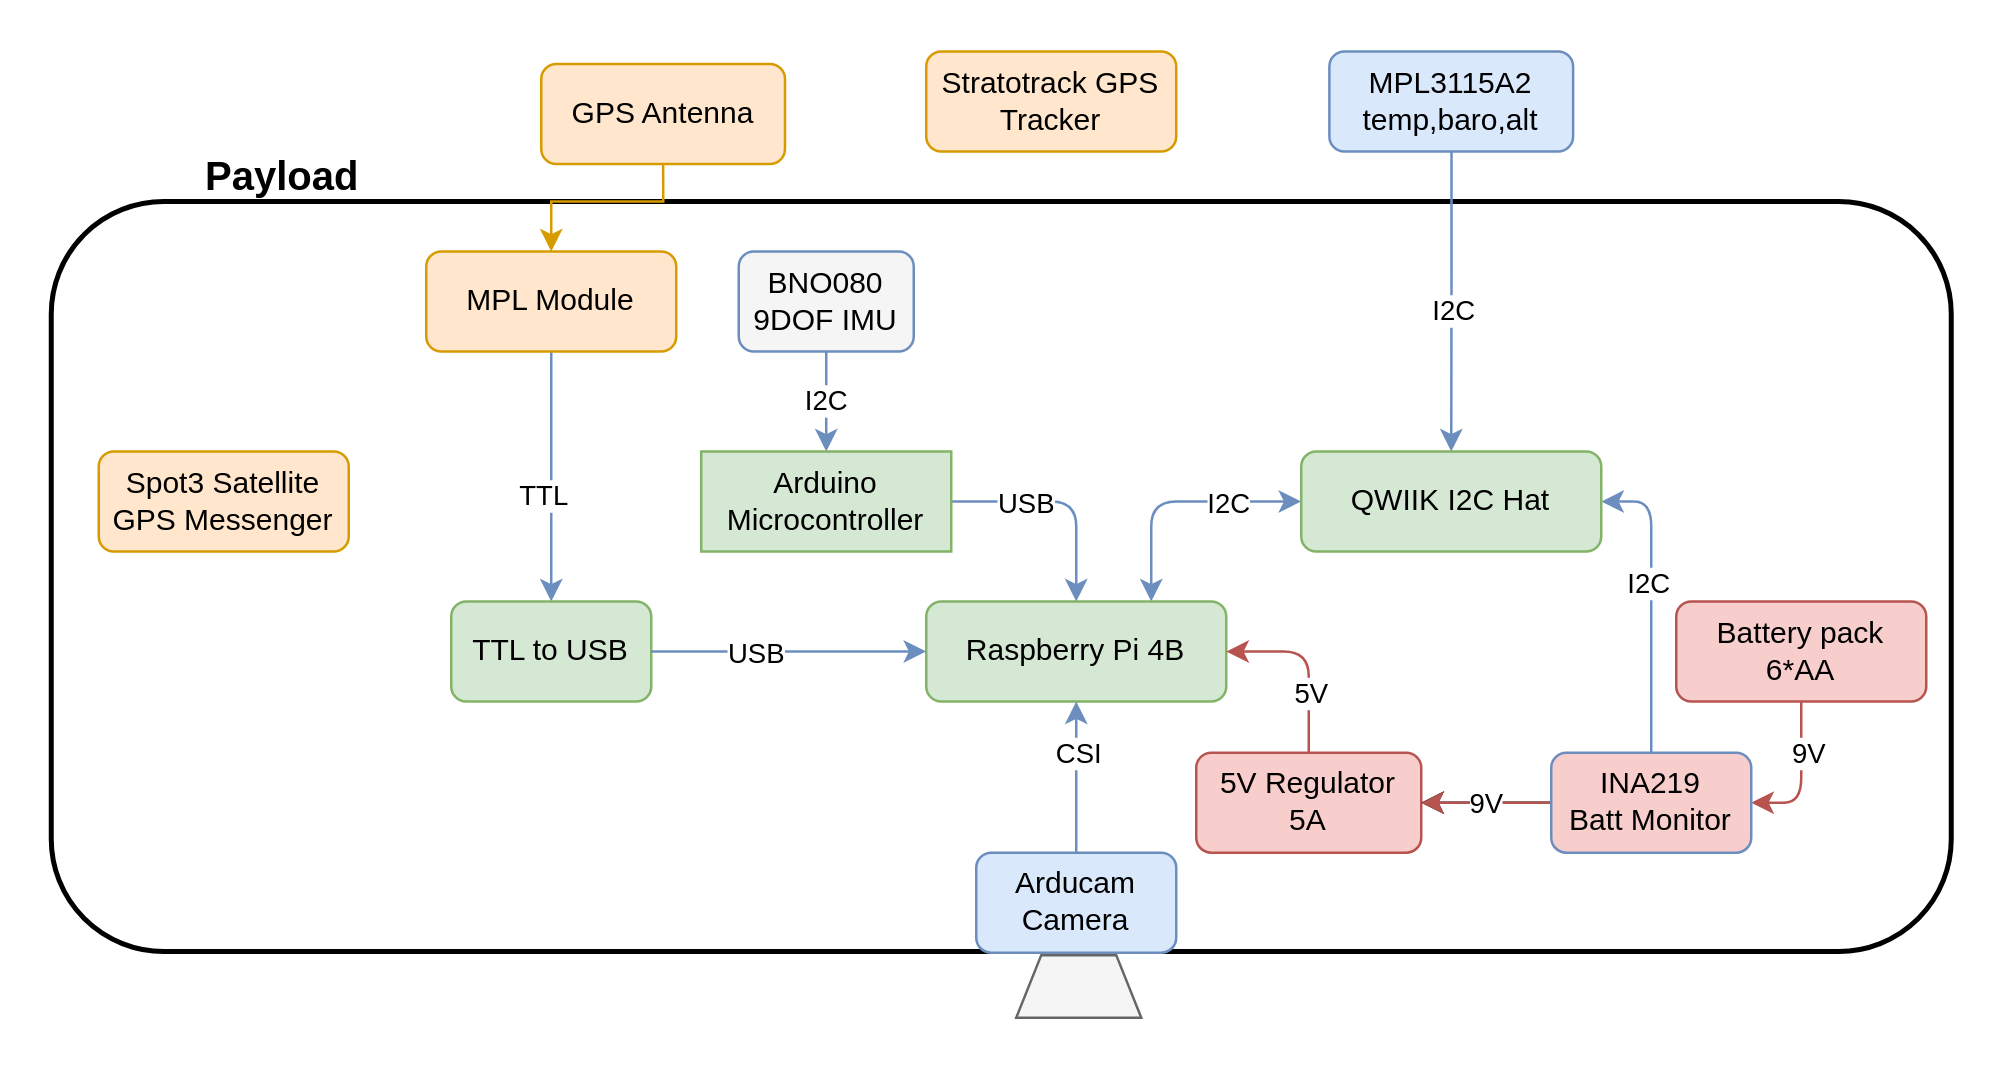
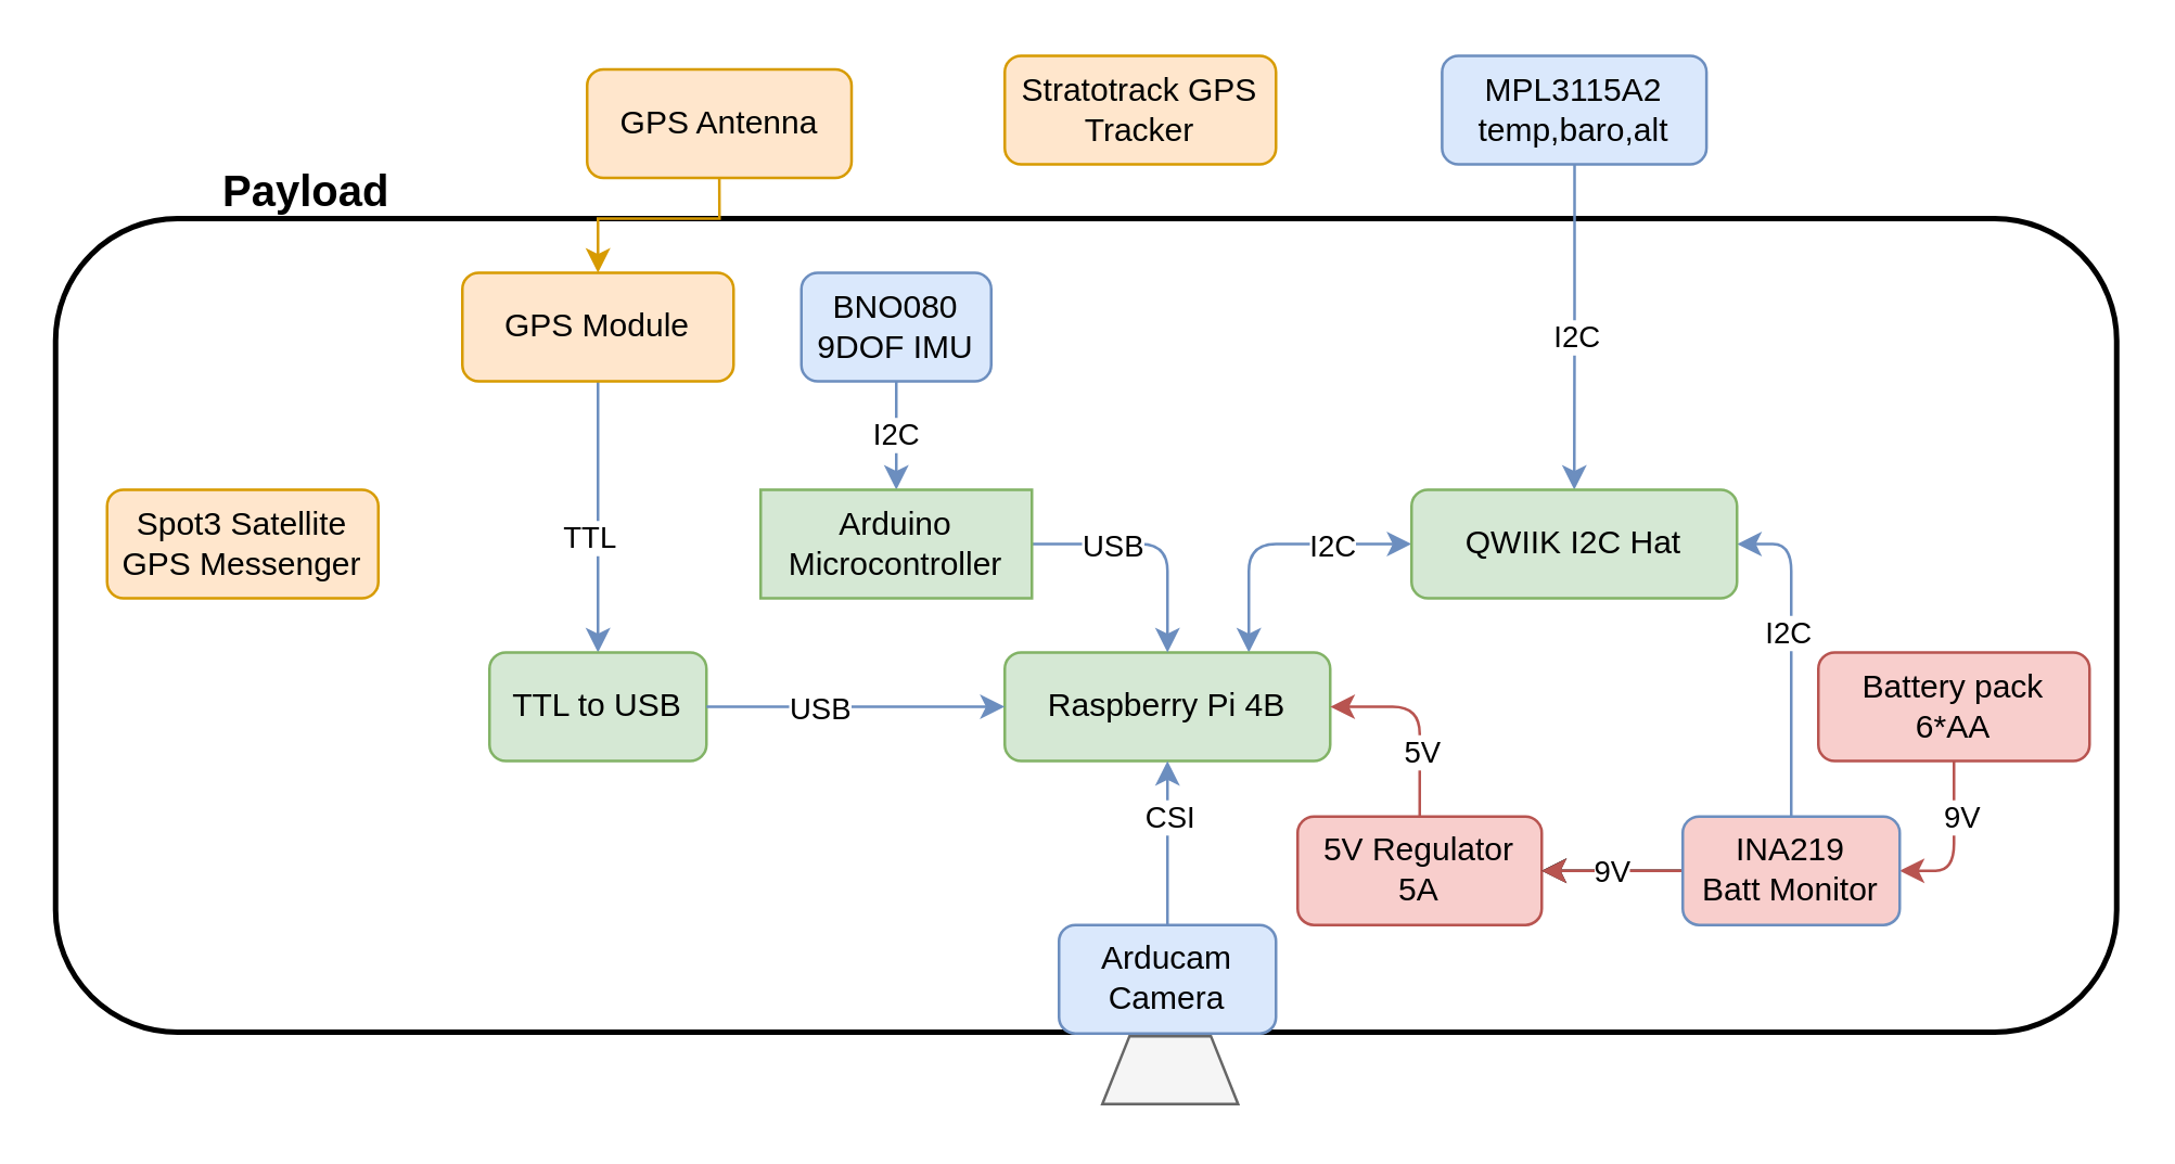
  <mxCell id="0" />
  <mxCell id="1" parent="0" />
  <mxCell id="2" value="" style="rounded=1;whiteSpace=wrap;html=1;fillColor=none;strokeWidth=2;" parent="1" vertex="1"><mxGeometry x="20" y="80" width="760" height="300" as="geometry" /></mxCell>
  <mxCell id="3" style="edgeStyle=orthogonalEdgeStyle;rounded=1;orthogonalLoop=1;jettySize=auto;html=1;startArrow=classic;startFill=1;fontColor=#000000;fillColor=#dae8fc;strokeColor=#6c8ebf;exitX=0.75;exitY=0;exitDx=0;exitDy=0;" parent="1" source="7" edge="1"><mxGeometry relative="1" as="geometry"><mxPoint x="520" y="200" as="targetPoint" /><Array as="points"><mxPoint x="460" y="200" /></Array></mxGeometry></mxCell>
  <mxCell id="4" value="I2C" style="edgeLabel;html=1;align=center;verticalAlign=middle;resizable=0;points=[];" parent="3" vertex="1" connectable="0"><mxGeometry x="0.157" relative="1" as="geometry"><mxPoint x="12.07" as="offset" /></mxGeometry></mxCell>
  <mxCell id="5" style="edgeStyle=orthogonalEdgeStyle;rounded=0;orthogonalLoop=1;jettySize=auto;html=1;exitX=0.5;exitY=0;exitDx=0;exitDy=0;entryX=0.5;entryY=1;entryDx=0;entryDy=0;startArrow=classic;startFill=1;endArrow=none;endFill=0;fillColor=#dae8fc;strokeColor=#6c8ebf;" parent="1" source="34" target="32" edge="1"><mxGeometry relative="1" as="geometry" /></mxCell>
  <mxCell id="6" value="TTL" style="edgeLabel;html=1;align=center;verticalAlign=middle;resizable=0;points=[];" parent="5" vertex="1" connectable="0"><mxGeometry x="-0.132" relative="1" as="geometry"><mxPoint x="-3.1" as="offset" /></mxGeometry></mxCell>
  <mxCell id="7" value="Raspberry Pi 4B" style="rounded=1;whiteSpace=wrap;html=1;fillColor=#d5e8d4;strokeColor=#82b366;" parent="1" vertex="1"><mxGeometry x="370" y="240" width="120" height="40" as="geometry" /></mxCell>
  <mxCell id="8" style="edgeStyle=orthogonalEdgeStyle;rounded=0;orthogonalLoop=1;jettySize=auto;html=1;startArrow=none;startFill=0;fontColor=#EA6B66;fillColor=#dae8fc;strokeColor=#6c8ebf;entryX=0.5;entryY=1;entryDx=0;entryDy=0;exitX=0.5;exitY=0;exitDx=0;exitDy=0;" parent="1" source="10" target="7" edge="1"><mxGeometry relative="1" as="geometry"><mxPoint x="200" y="280" as="targetPoint" /><Array as="points"><mxPoint x="430" y="280" /></Array></mxGeometry></mxCell>
  <mxCell id="9" value="CSI" style="edgeLabel;html=1;align=center;verticalAlign=middle;resizable=0;points=[];fontColor=#000000;" parent="8" vertex="1" connectable="0"><mxGeometry x="-0.329" relative="1" as="geometry"><mxPoint y="-20" as="offset" /></mxGeometry></mxCell>
  <mxCell id="10" value="Arducam&lt;br&gt;Camera" style="rounded=1;whiteSpace=wrap;html=1;fillColor=#dae8fc;strokeColor=#6c8ebf;" parent="1" vertex="1"><mxGeometry x="390" y="340.46" width="80" height="40" as="geometry" /></mxCell>
  <mxCell id="11" value="I2C" style="edgeStyle=orthogonalEdgeStyle;rounded=1;orthogonalLoop=1;jettySize=auto;html=1;entryX=0.5;entryY=0;entryDx=0;entryDy=0;startArrow=none;startFill=0;endArrow=classic;endFill=1;fillColor=#dae8fc;strokeColor=#6c8ebf;" edge="1" parent="1" source="12" target="21"><mxGeometry relative="1" as="geometry" /></mxCell>
- <mxCell id="12" value="BNO080 9DOF IMU" style="rounded=1;whiteSpace=wrap;html=1;fillColor=#f5f5f5;strokeColor=#6c8ebf;" parent="1" vertex="1"><mxGeometry x="295" y="100" width="70" height="40" as="geometry" /></mxCell>
+ <mxCell id="12" value="BNO080 9DOF IMU" style="rounded=1;whiteSpace=wrap;html=1;fillColor=#dae8fc;strokeColor=#6c8ebf;" parent="1" vertex="1"><mxGeometry x="295" y="100" width="70" height="40" as="geometry" /></mxCell>
  <mxCell id="13" style="edgeStyle=orthogonalEdgeStyle;rounded=1;orthogonalLoop=1;jettySize=auto;html=1;startArrow=none;startFill=0;fontColor=#000000;fillColor=#dae8fc;strokeColor=#6c8ebf;" parent="1" source="15" edge="1"><mxGeometry relative="1" as="geometry"><mxPoint x="580" y="180" as="targetPoint" /></mxGeometry></mxCell>
  <mxCell id="14" value="I2C" style="edgeLabel;html=1;align=center;verticalAlign=middle;resizable=0;points=[];fontColor=#000000;" parent="13" vertex="1" connectable="0"><mxGeometry x="-0.111" y="-3" relative="1" as="geometry"><mxPoint x="2.99" y="9.21" as="offset" /></mxGeometry></mxCell>
  <mxCell id="15" value="MPL3115A2 temp,baro,alt" style="rounded=1;whiteSpace=wrap;html=1;fillColor=#dae8fc;strokeColor=#6c8ebf;" parent="1" vertex="1"><mxGeometry x="531.25" y="20" width="97.5" height="40" as="geometry" /></mxCell>
  <mxCell id="16" style="edgeStyle=orthogonalEdgeStyle;rounded=1;orthogonalLoop=1;jettySize=auto;html=1;exitX=0.5;exitY=1;exitDx=0;exitDy=0;entryX=1;entryY=0.5;entryDx=0;entryDy=0;fillColor=#f8cecc;strokeColor=#b85450;" edge="1" parent="1" source="18" target="40"><mxGeometry relative="1" as="geometry" /></mxCell>
  <mxCell id="17" value="9V" style="edgeLabel;html=1;align=center;verticalAlign=middle;resizable=0;points=[];" vertex="1" connectable="0" parent="16"><mxGeometry x="-0.354" y="2" relative="1" as="geometry"><mxPoint as="offset" /></mxGeometry></mxCell>
  <mxCell id="18" value="Battery pack&lt;br&gt;6*AA" style="rounded=1;whiteSpace=wrap;html=1;fillColor=#f8cecc;strokeColor=#b85450;" parent="1" vertex="1"><mxGeometry x="670" y="240" width="100" height="40" as="geometry" /></mxCell>
  <mxCell id="19" style="edgeStyle=orthogonalEdgeStyle;rounded=1;orthogonalLoop=1;jettySize=auto;html=1;entryX=0.5;entryY=0;entryDx=0;entryDy=0;startArrow=none;startFill=0;endArrow=classic;endFill=1;exitX=1;exitY=0.5;exitDx=0;exitDy=0;fillColor=#dae8fc;strokeColor=#6c8ebf;" edge="1" parent="1" source="21" target="7"><mxGeometry relative="1" as="geometry" /></mxCell>
  <mxCell id="20" value="USB" style="edgeLabel;html=1;align=center;verticalAlign=middle;resizable=0;points=[];" vertex="1" connectable="0" parent="19"><mxGeometry x="-0.352" relative="1" as="geometry"><mxPoint as="offset" /></mxGeometry></mxCell>
  <mxCell id="21" value="Arduino&lt;br&gt;Microcontroller" style="whiteSpace=wrap;html=1;fillColor=#d5e8d4;strokeColor=#82b366;rounded=0;" parent="1" vertex="1"><mxGeometry x="280" y="180" width="100" height="40" as="geometry" /></mxCell>
  <mxCell id="22" style="edgeStyle=orthogonalEdgeStyle;rounded=1;orthogonalLoop=1;jettySize=auto;html=1;exitX=1;exitY=0.5;exitDx=0;exitDy=0;entryX=0.5;entryY=0;entryDx=0;entryDy=0;endArrow=none;endFill=0;startArrow=classic;startFill=1;fillColor=#dae8fc;strokeColor=#6c8ebf;" edge="1" parent="1" source="24" target="40"><mxGeometry relative="1" as="geometry" /></mxCell>
  <mxCell id="23" value="I2C" style="edgeLabel;html=1;align=center;verticalAlign=middle;resizable=0;points=[];" vertex="1" connectable="0" parent="22"><mxGeometry x="-0.138" y="-2" relative="1" as="geometry"><mxPoint as="offset" /></mxGeometry></mxCell>
  <mxCell id="24" value="QWIIK I2C Hat" style="rounded=1;whiteSpace=wrap;html=1;fillColor=#d5e8d4;strokeColor=#82b366;" parent="1" vertex="1"><mxGeometry x="520" y="180" width="120" height="40" as="geometry" /></mxCell>
  <mxCell id="25" value="&lt;span style=&quot;text-align: left&quot;&gt;Spot3 Satellite GPS Messenger&lt;/span&gt;" style="rounded=1;whiteSpace=wrap;html=1;fillColor=#ffe6cc;strokeColor=#d79b00;" parent="1" vertex="1"><mxGeometry x="39" y="180" width="100" height="40" as="geometry" /></mxCell>
  <mxCell id="26" value="Payload" style="text;html=1;align=left;verticalAlign=middle;resizable=0;points=[];autosize=1;fontStyle=1;fontSize=16;" parent="1" vertex="1"><mxGeometry x="80" y="60" width="80" height="20" as="geometry" /></mxCell>
  <mxCell id="27" value="" style="shape=trapezoid;perimeter=trapezoidPerimeter;whiteSpace=wrap;html=1;fixedSize=1;strokeColor=#666666;strokeWidth=1;fillColor=#f5f5f5;fontSize=16;fontColor=#333333;align=left;rotation=0;size=10;" parent="1" vertex="1"><mxGeometry x="406" y="381.46" width="50" height="25" as="geometry" /></mxCell>
  <mxCell id="28" style="edgeStyle=orthogonalEdgeStyle;rounded=1;orthogonalLoop=1;jettySize=auto;html=1;exitX=0.5;exitY=0;exitDx=0;exitDy=0;entryX=1;entryY=0.5;entryDx=0;entryDy=0;fillColor=#f8cecc;strokeColor=#b85450;" parent="1" source="30" target="7" edge="1"><mxGeometry relative="1" as="geometry" /></mxCell>
  <mxCell id="29" value="5V" style="edgeLabel;html=1;align=center;verticalAlign=middle;resizable=0;points=[];" parent="28" vertex="1" connectable="0"><mxGeometry x="-0.073" y="-1" relative="1" as="geometry"><mxPoint x="-1" y="10.33" as="offset" /></mxGeometry></mxCell>
  <mxCell id="30" value="5V Regulator&lt;br&gt;5A" style="rounded=1;whiteSpace=wrap;html=1;fillColor=#f8cecc;strokeColor=#b85450;" parent="1" vertex="1"><mxGeometry x="478" y="300.46" width="90" height="40" as="geometry" /></mxCell>
  <mxCell id="31" style="edgeStyle=orthogonalEdgeStyle;rounded=0;orthogonalLoop=1;jettySize=auto;html=1;exitX=0.5;exitY=0;exitDx=0;exitDy=0;startArrow=classic;startFill=1;endArrow=none;endFill=0;fillColor=#ffe6cc;strokeColor=#d79b00;entryX=0.5;entryY=1;entryDx=0;entryDy=0;" parent="1" source="32" target="33" edge="1"><mxGeometry relative="1" as="geometry" /></mxCell>
- <mxCell id="32" value="&lt;span style=&quot;text-align: left&quot;&gt;MPL Module&lt;/span&gt;" style="rounded=1;whiteSpace=wrap;html=1;fillColor=#ffe6cc;strokeColor=#d79b00;" parent="1" vertex="1"><mxGeometry x="170" y="100" width="100" height="40" as="geometry" /></mxCell>
+ <mxCell id="32" value="&lt;span style=&quot;text-align: left&quot;&gt;GPS Module&lt;/span&gt;" style="rounded=1;whiteSpace=wrap;html=1;fillColor=#ffe6cc;strokeColor=#d79b00;" parent="1" vertex="1"><mxGeometry x="170" y="100" width="100" height="40" as="geometry" /></mxCell>
  <mxCell id="33" value="GPS Antenna" style="rounded=1;whiteSpace=wrap;html=1;fillColor=#ffe6cc;strokeColor=#d79b00;" parent="1" vertex="1"><mxGeometry x="216" y="25" width="97.5" height="40" as="geometry" /></mxCell>
  <mxCell id="34" value="TTL to USB" style="rounded=1;whiteSpace=wrap;html=1;fillColor=#d5e8d4;strokeColor=#82b366;" parent="1" vertex="1"><mxGeometry x="180" y="240" width="80" height="40" as="geometry" /></mxCell>
  <mxCell id="35" style="edgeStyle=orthogonalEdgeStyle;rounded=0;orthogonalLoop=1;jettySize=auto;html=1;exitX=0;exitY=0.5;exitDx=0;exitDy=0;entryX=1;entryY=0.5;entryDx=0;entryDy=0;startArrow=classic;startFill=1;endArrow=none;endFill=0;fillColor=#dae8fc;strokeColor=#6c8ebf;" parent="1" source="7" target="34" edge="1"><mxGeometry relative="1" as="geometry"><mxPoint x="370" y="260" as="sourcePoint" /><mxPoint x="158.5" y="260" as="targetPoint" /></mxGeometry></mxCell>
  <mxCell id="36" value="USB" style="edgeLabel;html=1;align=center;verticalAlign=middle;resizable=0;points=[];" parent="35" vertex="1" connectable="0"><mxGeometry x="0.423" y="-2" relative="1" as="geometry"><mxPoint x="9.66" y="2" as="offset" /></mxGeometry></mxCell>
  <mxCell id="37" value="&lt;span style=&quot;text-align: left&quot;&gt;Stratotrack GPS Tracker&lt;/span&gt;" style="rounded=1;whiteSpace=wrap;html=1;fillColor=#ffe6cc;strokeColor=#d79b00;" vertex="1" parent="1"><mxGeometry x="370" y="20" width="100" height="40" as="geometry" /></mxCell>
  <mxCell id="38" style="edgeStyle=orthogonalEdgeStyle;rounded=0;orthogonalLoop=1;jettySize=auto;html=1;exitX=0;exitY=0.5;exitDx=0;exitDy=0;entryX=1;entryY=0.5;entryDx=0;entryDy=0;" edge="1" parent="1" source="40" target="30"><mxGeometry relative="1" as="geometry" /></mxCell>
  <mxCell id="39" value="9V" style="edgeStyle=orthogonalEdgeStyle;rounded=1;orthogonalLoop=1;jettySize=auto;html=1;fillColor=#f8cecc;strokeColor=#b85450;" edge="1" parent="1" source="40" target="30"><mxGeometry relative="1" as="geometry"><Array as="points"><mxPoint x="600" y="320" /><mxPoint x="600" y="320" /></Array></mxGeometry></mxCell>
  <mxCell id="40" value="INA219&lt;br&gt;Batt Monitor" style="rounded=1;whiteSpace=wrap;html=1;fillColor=#f8cecc;strokeColor=#6c8ebf;" vertex="1" parent="1"><mxGeometry x="620" y="300.46" width="80" height="40" as="geometry" /></mxCell>
